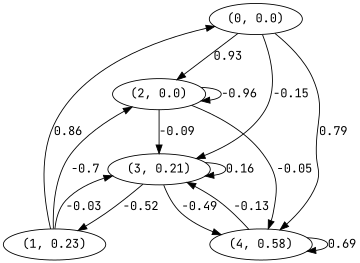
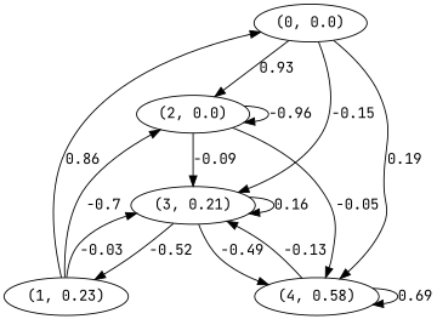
  digraph {
    fontname="JetBrains Mono"
    node [fontname="JetBrains Mono"]
    edge [fontname="JetBrains Mono"]
    n1 [label="(0, 0.0)"]
    n2 [label="(2, 0.0)"]
    n3 [label="(3, 0.21)"]
    n4 [label="(4, 0.58)"]
    n5 [label="(1, 0.23)"]
    n1 -> n2 [label=0.93]
    n1 -> n3 [label=-0.15]
-   n1 -> n4 [label=0.79]
+   n1 -> n4 [label=0.19]
    n2 -> n2 [label=-0.96]
    n2 -> n3 [label=-0.09]
    n2 -> n4 [label=-0.05]
    n3 -> n3 [label=0.16]
    n3 -> n4 [label=-0.49]
    n3 -> n5 [label=-0.52]
    n4 -> n3 [label=-0.13]
    n4 -> n4 [label=0.69]
    n5 -> n1 [label=0.86]
    n5 -> n2 [label=-0.7]
    n5 -> n3 [label=-0.03]
  }
